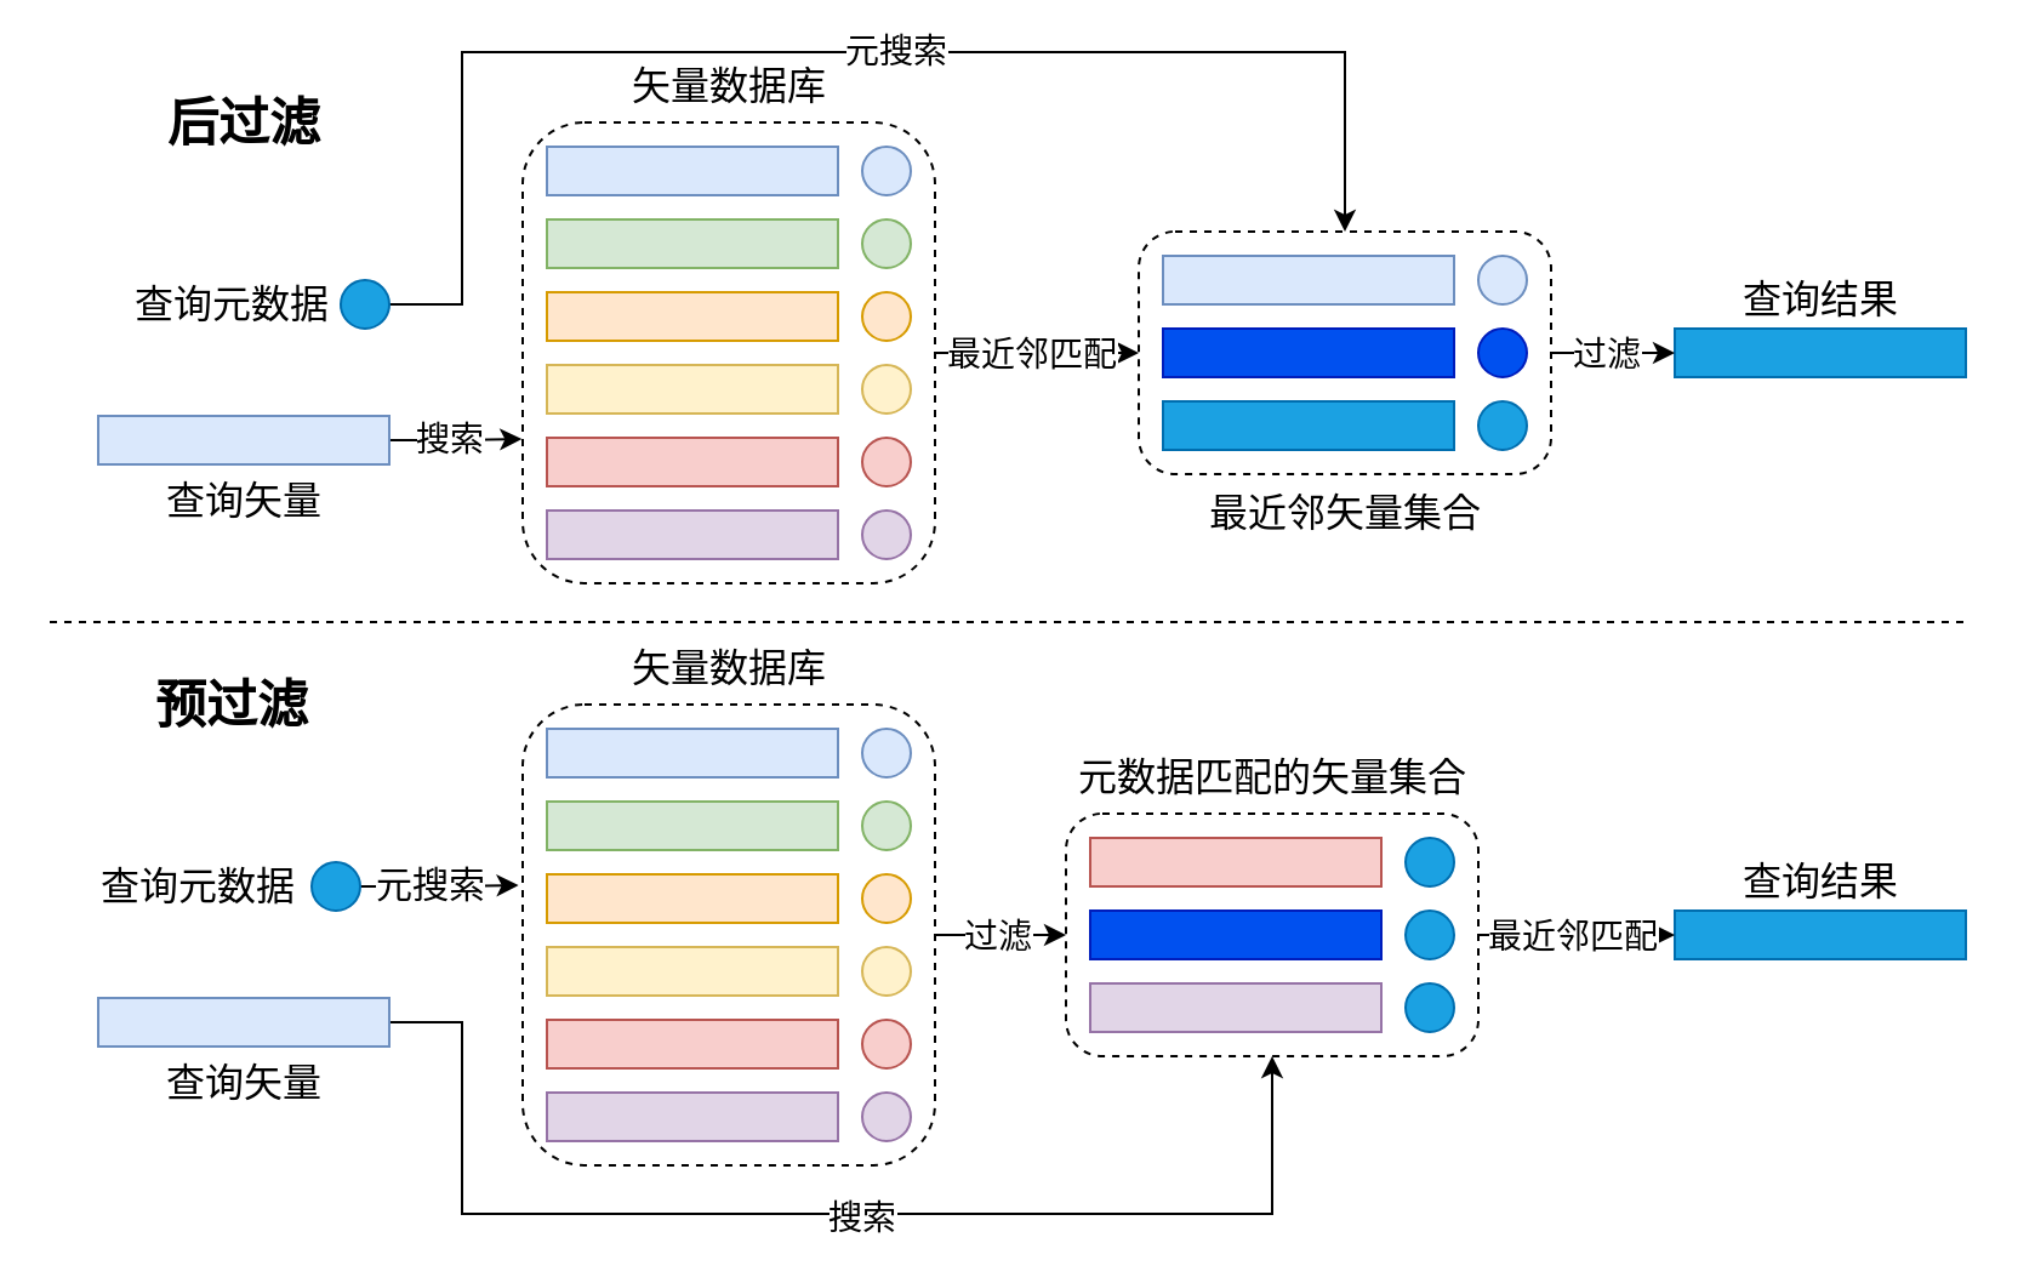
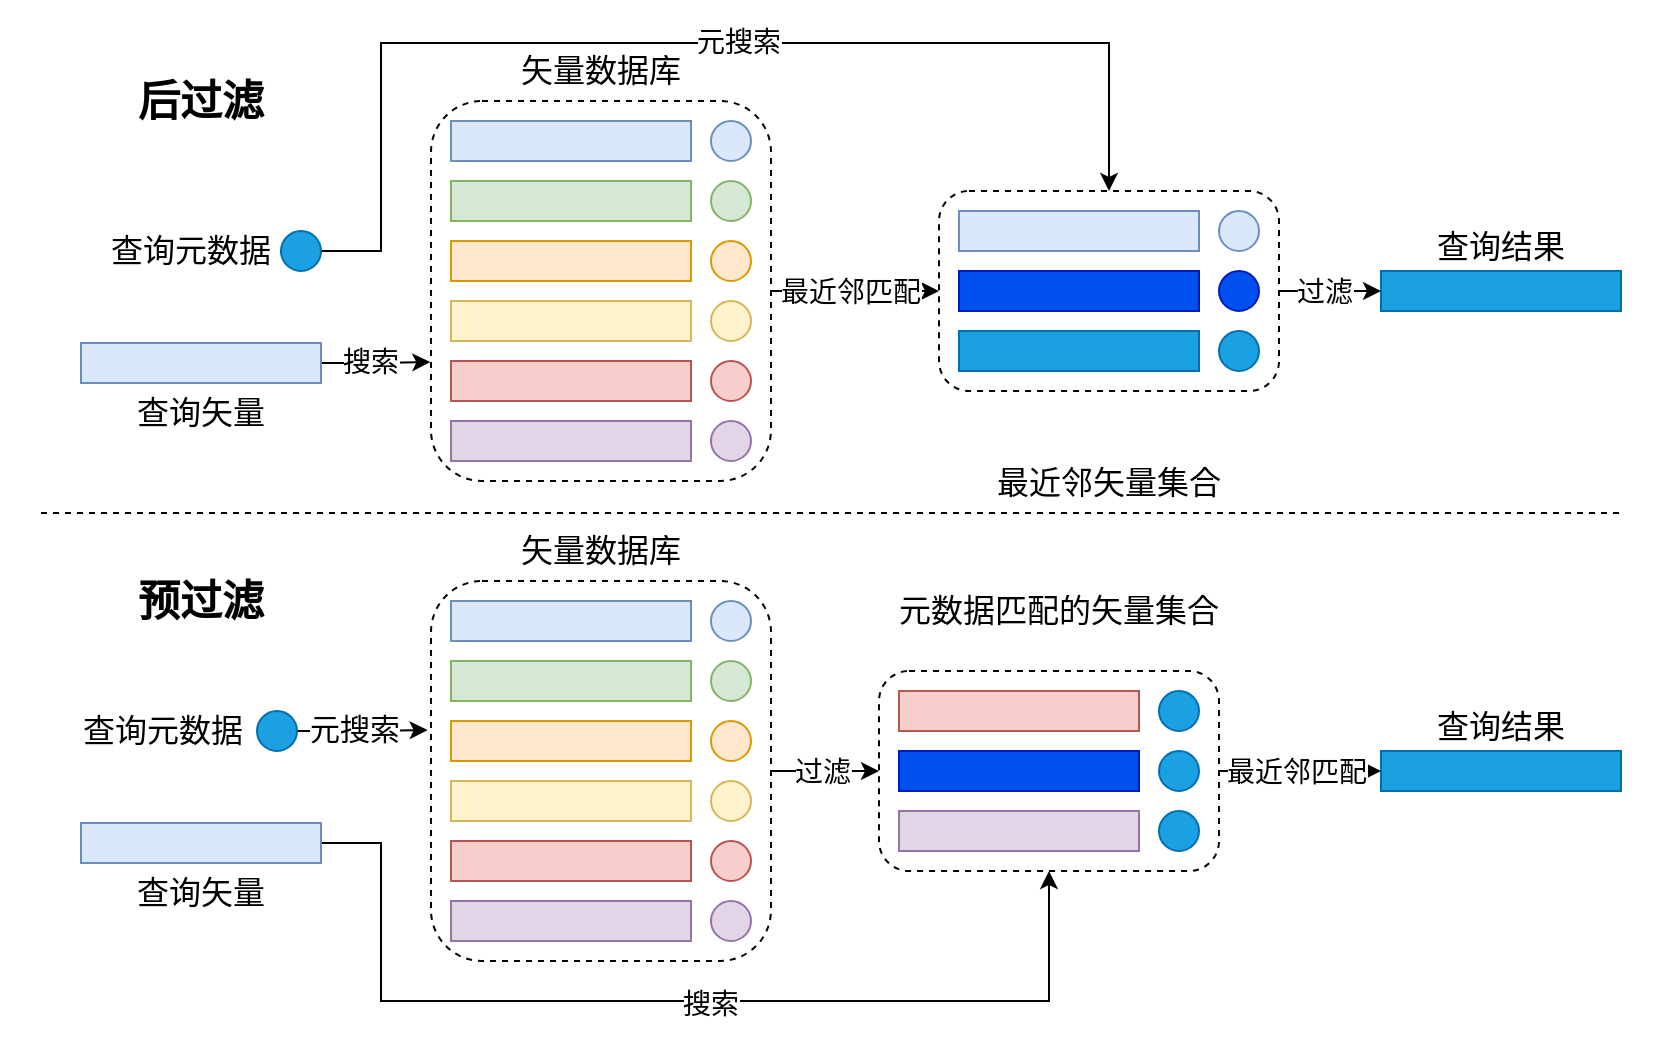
  <mxCell id="0" />
  <mxCell id="1" parent="0" />
  <mxCell id="2" style="edgeStyle=orthogonalEdgeStyle;rounded=0;orthogonalLoop=1;jettySize=auto;html=1;exitX=1;exitY=0.5;exitDx=0;exitDy=0;entryX=0;entryY=0.5;entryDx=0;entryDy=0;" parent="1" source="4" target="25" edge="1"><mxGeometry relative="1" as="geometry" /></mxCell>
  <mxCell id="3" value="最近邻匹配" style="edgeLabel;html=1;align=center;verticalAlign=middle;resizable=0;points=[];fontSize=14;" parent="2" vertex="1" connectable="0"><mxGeometry x="-0.013" relative="1" as="geometry"><mxPoint x="-2" as="offset" /></mxGeometry></mxCell>
  <mxCell id="4" value="" style="rounded=1;whiteSpace=wrap;html=1;fillColor=none;dashed=1;" parent="1" vertex="1"><mxGeometry x="215" y="50" width="170" height="190" as="geometry" /></mxCell>
  <mxCell id="5" style="edgeStyle=orthogonalEdgeStyle;rounded=0;orthogonalLoop=1;jettySize=auto;html=1;exitX=1;exitY=0.5;exitDx=0;exitDy=0;entryX=-0.002;entryY=0.687;entryDx=0;entryDy=0;entryPerimeter=0;" parent="1" source="7" target="4" edge="1"><mxGeometry relative="1" as="geometry" /></mxCell>
  <mxCell id="6" value="搜索" style="edgeLabel;html=1;align=center;verticalAlign=middle;resizable=0;points=[];fontSize=14;" parent="5" vertex="1" connectable="0"><mxGeometry x="-0.021" y="1" relative="1" as="geometry"><mxPoint x="-3" as="offset" /></mxGeometry></mxCell>
  <mxCell id="7" value="" style="rounded=0;whiteSpace=wrap;html=1;fillColor=#dae8fc;strokeColor=#6c8ebf;" parent="1" vertex="1"><mxGeometry x="40" y="171" width="120" height="20" as="geometry" /></mxCell>
  <mxCell id="8" style="edgeStyle=orthogonalEdgeStyle;rounded=0;orthogonalLoop=1;jettySize=auto;html=1;exitX=1;exitY=0.5;exitDx=0;exitDy=0;entryX=0.5;entryY=0;entryDx=0;entryDy=0;" parent="1" source="10" target="25" edge="1"><mxGeometry relative="1" as="geometry"><Array as="points"><mxPoint x="190" y="125" /><mxPoint x="190" y="21" /><mxPoint x="554" y="21" /></Array></mxGeometry></mxCell>
  <mxCell id="9" value="元搜索" style="edgeLabel;html=1;align=center;verticalAlign=middle;resizable=0;points=[];fontSize=14;" parent="8" vertex="1" connectable="0"><mxGeometry x="0.094" y="1" relative="1" as="geometry"><mxPoint x="-1" as="offset" /></mxGeometry></mxCell>
  <mxCell id="10" value="" style="ellipse;whiteSpace=wrap;html=1;aspect=fixed;fillColor=#1ba1e2;strokeColor=#006EAF;fontColor=#ffffff;" parent="1" vertex="1"><mxGeometry x="140" y="115" width="20" height="20" as="geometry" /></mxCell>
  <mxCell id="11" value="" style="rounded=0;whiteSpace=wrap;html=1;fillColor=#dae8fc;strokeColor=#6c8ebf;" parent="1" vertex="1"><mxGeometry x="225" y="60" width="120" height="20" as="geometry" /></mxCell>
  <mxCell id="12" value="" style="rounded=0;whiteSpace=wrap;html=1;fillColor=#d5e8d4;strokeColor=#82b366;" parent="1" vertex="1"><mxGeometry x="225" y="90" width="120" height="20" as="geometry" /></mxCell>
  <mxCell id="13" value="" style="rounded=0;whiteSpace=wrap;html=1;fillColor=#ffe6cc;strokeColor=#d79b00;" parent="1" vertex="1"><mxGeometry x="225" y="120" width="120" height="20" as="geometry" /></mxCell>
  <mxCell id="14" value="" style="rounded=0;whiteSpace=wrap;html=1;fillColor=#fff2cc;strokeColor=#d6b656;" parent="1" vertex="1"><mxGeometry x="225" y="150" width="120" height="20" as="geometry" /></mxCell>
  <mxCell id="15" value="" style="rounded=0;whiteSpace=wrap;html=1;fillColor=#f8cecc;strokeColor=#b85450;" parent="1" vertex="1"><mxGeometry x="225" y="180" width="120" height="20" as="geometry" /></mxCell>
  <mxCell id="16" value="" style="rounded=0;whiteSpace=wrap;html=1;fillColor=#e1d5e7;strokeColor=#9673a6;" parent="1" vertex="1"><mxGeometry x="225" y="210" width="120" height="20" as="geometry" /></mxCell>
  <mxCell id="17" value="" style="rounded=0;whiteSpace=wrap;html=1;fillColor=#dae8fc;strokeColor=#6c8ebf;" parent="1" vertex="1"><mxGeometry x="479" y="105" width="120" height="20" as="geometry" /></mxCell>
  <mxCell id="18" value="" style="rounded=0;whiteSpace=wrap;html=1;fillColor=#0050ef;strokeColor=#001DBC;fontColor=#ffffff;" parent="1" vertex="1"><mxGeometry x="479" y="135" width="120" height="20" as="geometry" /></mxCell>
  <mxCell id="19" value="" style="rounded=0;whiteSpace=wrap;html=1;fillColor=#1ba1e2;strokeColor=#006EAF;fontColor=#ffffff;" parent="1" vertex="1"><mxGeometry x="479" y="165" width="120" height="20" as="geometry" /></mxCell>
  <mxCell id="20" value="" style="rounded=0;whiteSpace=wrap;html=1;fillColor=#1ba1e2;fontColor=#ffffff;strokeColor=#006EAF;" parent="1" vertex="1"><mxGeometry x="690" y="135" width="120" height="20" as="geometry" /></mxCell>
  <mxCell id="21" value="查询元数据" style="text;html=1;align=center;verticalAlign=middle;resizable=0;points=[];autosize=1;strokeColor=none;fillColor=none;fontSize=16;" parent="1" vertex="1"><mxGeometry x="45" y="110" width="100" height="30" as="geometry" /></mxCell>
  <mxCell id="22" value="查询矢量" style="text;html=1;align=center;verticalAlign=middle;resizable=0;points=[];autosize=1;strokeColor=none;fillColor=none;fontSize=16;" parent="1" vertex="1"><mxGeometry x="55" y="191" width="90" height="30" as="geometry" /></mxCell>
  <mxCell id="23" style="edgeStyle=orthogonalEdgeStyle;rounded=0;orthogonalLoop=1;jettySize=auto;html=1;exitX=1;exitY=0.5;exitDx=0;exitDy=0;entryX=0;entryY=0.5;entryDx=0;entryDy=0;" parent="1" source="25" target="20" edge="1"><mxGeometry relative="1" as="geometry" /></mxCell>
  <mxCell id="24" value="过滤" style="edgeLabel;html=1;align=center;verticalAlign=middle;resizable=0;points=[];fontSize=14;" parent="23" vertex="1" connectable="0"><mxGeometry x="-0.268" relative="1" as="geometry"><mxPoint x="3" as="offset" /></mxGeometry></mxCell>
  <mxCell id="25" value="" style="rounded=1;whiteSpace=wrap;html=1;fillColor=none;dashed=1;" parent="1" vertex="1"><mxGeometry x="469" y="95" width="170" height="100" as="geometry" /></mxCell>
  <mxCell id="26" value="矢量数据库" style="text;html=1;align=center;verticalAlign=middle;resizable=0;points=[];autosize=1;strokeColor=none;fillColor=none;fontSize=16;" parent="1" vertex="1"><mxGeometry x="250" y="20" width="100" height="30" as="geometry" /></mxCell>
- <mxCell id="27" value="最近邻矢量集合" style="text;html=1;align=center;verticalAlign=middle;resizable=0;points=[];autosize=1;strokeColor=none;fillColor=none;fontSize=16;" parent="1" vertex="1"><mxGeometry x="484" y="196" width="140" height="30" as="geometry" /></mxCell>
+ <mxCell id="27" value="最近邻矢量集合" style="text;html=1;align=center;verticalAlign=middle;resizable=0;points=[];autosize=1;strokeColor=none;fillColor=none;fontSize=16;" parent="1" vertex="1"><mxGeometry x="484" y="226" width="140" height="30" as="geometry" /></mxCell>
  <mxCell id="28" value="" style="ellipse;whiteSpace=wrap;html=1;aspect=fixed;fillColor=#dae8fc;strokeColor=#6c8ebf;" parent="1" vertex="1"><mxGeometry x="355" y="60" width="20" height="20" as="geometry" /></mxCell>
  <mxCell id="29" value="" style="ellipse;whiteSpace=wrap;html=1;aspect=fixed;fillColor=#d5e8d4;strokeColor=#82b366;" parent="1" vertex="1"><mxGeometry x="355" y="90" width="20" height="20" as="geometry" /></mxCell>
  <mxCell id="30" value="" style="ellipse;whiteSpace=wrap;html=1;aspect=fixed;fillColor=#ffe6cc;strokeColor=#d79b00;" parent="1" vertex="1"><mxGeometry x="355" y="120" width="20" height="20" as="geometry" /></mxCell>
  <mxCell id="31" value="" style="ellipse;whiteSpace=wrap;html=1;aspect=fixed;fillColor=#fff2cc;strokeColor=#d6b656;" parent="1" vertex="1"><mxGeometry x="355" y="150" width="20" height="20" as="geometry" /></mxCell>
  <mxCell id="32" value="" style="ellipse;whiteSpace=wrap;html=1;aspect=fixed;fillColor=#f8cecc;strokeColor=#b85450;" parent="1" vertex="1"><mxGeometry x="355" y="180" width="20" height="20" as="geometry" /></mxCell>
  <mxCell id="33" value="" style="ellipse;whiteSpace=wrap;html=1;aspect=fixed;fillColor=#e1d5e7;strokeColor=#9673a6;" parent="1" vertex="1"><mxGeometry x="355" y="210" width="20" height="20" as="geometry" /></mxCell>
  <mxCell id="34" value="" style="ellipse;whiteSpace=wrap;html=1;aspect=fixed;fillColor=#dae8fc;strokeColor=#6c8ebf;" parent="1" vertex="1"><mxGeometry x="609" y="105" width="20" height="20" as="geometry" /></mxCell>
  <mxCell id="35" value="" style="ellipse;whiteSpace=wrap;html=1;aspect=fixed;fillColor=#0050ef;strokeColor=#001DBC;fontColor=#ffffff;" parent="1" vertex="1"><mxGeometry x="609" y="135" width="20" height="20" as="geometry" /></mxCell>
  <mxCell id="36" value="" style="ellipse;whiteSpace=wrap;html=1;aspect=fixed;fillColor=#1ba1e2;strokeColor=#006EAF;fontColor=#ffffff;" parent="1" vertex="1"><mxGeometry x="609" y="165" width="20" height="20" as="geometry" /></mxCell>
  <mxCell id="37" value="查询结果" style="text;html=1;align=center;verticalAlign=middle;resizable=0;points=[];autosize=1;strokeColor=none;fillColor=none;fontSize=16;" parent="1" vertex="1"><mxGeometry x="705" y="108" width="90" height="30" as="geometry" /></mxCell>
  <mxCell id="38" style="edgeStyle=orthogonalEdgeStyle;rounded=0;orthogonalLoop=1;jettySize=auto;html=1;exitX=1;exitY=0.5;exitDx=0;exitDy=0;entryX=0;entryY=0.5;entryDx=0;entryDy=0;" parent="1" source="40" target="61" edge="1"><mxGeometry relative="1" as="geometry" /></mxCell>
  <mxCell id="39" value="过滤" style="edgeLabel;html=1;align=center;verticalAlign=middle;resizable=0;points=[];fontSize=14;" parent="38" vertex="1" connectable="0"><mxGeometry x="-0.001" relative="1" as="geometry"><mxPoint x="-2" as="offset" /></mxGeometry></mxCell>
  <mxCell id="40" value="" style="rounded=1;whiteSpace=wrap;html=1;fillColor=none;dashed=1;" parent="1" vertex="1"><mxGeometry x="215" y="290" width="170" height="190" as="geometry" /></mxCell>
  <mxCell id="41" style="edgeStyle=orthogonalEdgeStyle;rounded=0;orthogonalLoop=1;jettySize=auto;html=1;exitX=1;exitY=0.5;exitDx=0;exitDy=0;entryX=0.5;entryY=1;entryDx=0;entryDy=0;" parent="1" source="43" target="61" edge="1"><mxGeometry relative="1" as="geometry"><Array as="points"><mxPoint x="190" y="421" /><mxPoint x="190" y="500" /><mxPoint x="524" y="500" /></Array></mxGeometry></mxCell>
  <mxCell id="42" value="搜索" style="edgeLabel;html=1;align=center;verticalAlign=middle;resizable=0;points=[];fontSize=14;" parent="41" vertex="1" connectable="0"><mxGeometry x="0.074" y="-1" relative="1" as="geometry"><mxPoint as="offset" /></mxGeometry></mxCell>
  <mxCell id="43" value="" style="rounded=0;whiteSpace=wrap;html=1;fillColor=#dae8fc;strokeColor=#6c8ebf;" parent="1" vertex="1"><mxGeometry x="40" y="411" width="120" height="20" as="geometry" /></mxCell>
  <mxCell id="44" style="edgeStyle=orthogonalEdgeStyle;rounded=0;orthogonalLoop=1;jettySize=auto;html=1;exitX=1;exitY=0.5;exitDx=0;exitDy=0;entryX=-0.01;entryY=0.392;entryDx=0;entryDy=0;entryPerimeter=0;" parent="1" source="46" target="40" edge="1"><mxGeometry relative="1" as="geometry" /></mxCell>
  <mxCell id="45" value="元搜索" style="edgeLabel;html=1;align=center;verticalAlign=middle;resizable=0;points=[];fontSize=15;" parent="44" vertex="1" connectable="0"><mxGeometry x="-0.24" y="4" relative="1" as="geometry"><mxPoint x="3" y="2" as="offset" /></mxGeometry></mxCell>
  <mxCell id="46" value="" style="ellipse;whiteSpace=wrap;html=1;aspect=fixed;fillColor=#1ba1e2;strokeColor=#006EAF;fontColor=#ffffff;" parent="1" vertex="1"><mxGeometry x="128" y="355" width="20" height="20" as="geometry" /></mxCell>
  <mxCell id="47" value="" style="rounded=0;whiteSpace=wrap;html=1;fillColor=#dae8fc;strokeColor=#6c8ebf;" parent="1" vertex="1"><mxGeometry x="225" y="300" width="120" height="20" as="geometry" /></mxCell>
  <mxCell id="48" value="" style="rounded=0;whiteSpace=wrap;html=1;fillColor=#d5e8d4;strokeColor=#82b366;" parent="1" vertex="1"><mxGeometry x="225" y="330" width="120" height="20" as="geometry" /></mxCell>
  <mxCell id="49" value="" style="rounded=0;whiteSpace=wrap;html=1;fillColor=#ffe6cc;strokeColor=#d79b00;" parent="1" vertex="1"><mxGeometry x="225" y="360" width="120" height="20" as="geometry" /></mxCell>
  <mxCell id="50" value="" style="rounded=0;whiteSpace=wrap;html=1;fillColor=#fff2cc;strokeColor=#d6b656;" parent="1" vertex="1"><mxGeometry x="225" y="390" width="120" height="20" as="geometry" /></mxCell>
  <mxCell id="51" value="" style="rounded=0;whiteSpace=wrap;html=1;fillColor=#f8cecc;strokeColor=#b85450;" parent="1" vertex="1"><mxGeometry x="225" y="420" width="120" height="20" as="geometry" /></mxCell>
  <mxCell id="52" value="" style="rounded=0;whiteSpace=wrap;html=1;fillColor=#e1d5e7;strokeColor=#9673a6;" parent="1" vertex="1"><mxGeometry x="225" y="450" width="120" height="20" as="geometry" /></mxCell>
  <mxCell id="53" value="" style="rounded=0;whiteSpace=wrap;html=1;fillColor=#f8cecc;strokeColor=#b85450;" parent="1" vertex="1"><mxGeometry x="449" y="345" width="120" height="20" as="geometry" /></mxCell>
  <mxCell id="54" value="" style="rounded=0;whiteSpace=wrap;html=1;fillColor=#0050ef;strokeColor=#001DBC;fontColor=#ffffff;" parent="1" vertex="1"><mxGeometry x="449" y="375" width="120" height="20" as="geometry" /></mxCell>
  <mxCell id="55" value="" style="rounded=0;whiteSpace=wrap;html=1;fillColor=#e1d5e7;strokeColor=#9673a6;" parent="1" vertex="1"><mxGeometry x="449" y="405" width="120" height="20" as="geometry" /></mxCell>
  <mxCell id="56" value="" style="rounded=0;whiteSpace=wrap;html=1;fillColor=#1ba1e2;fontColor=#ffffff;strokeColor=#006EAF;" parent="1" vertex="1"><mxGeometry x="690" y="375" width="120" height="20" as="geometry" /></mxCell>
  <mxCell id="57" value="查询元数据" style="text;html=1;align=center;verticalAlign=middle;resizable=0;points=[];autosize=1;strokeColor=none;fillColor=none;fontSize=16;" parent="1" vertex="1"><mxGeometry x="31" y="350" width="100" height="30" as="geometry" /></mxCell>
  <mxCell id="58" value="查询矢量" style="text;html=1;align=center;verticalAlign=middle;resizable=0;points=[];autosize=1;strokeColor=none;fillColor=none;fontSize=16;" parent="1" vertex="1"><mxGeometry x="55" y="431" width="90" height="30" as="geometry" /></mxCell>
  <mxCell id="59" style="edgeStyle=orthogonalEdgeStyle;rounded=0;orthogonalLoop=1;jettySize=auto;html=1;exitX=1;exitY=0.5;exitDx=0;exitDy=0;entryX=0;entryY=0.5;entryDx=0;entryDy=0;" parent="1" source="61" target="56" edge="1"><mxGeometry relative="1" as="geometry" /></mxCell>
  <mxCell id="60" value="最近邻匹配" style="edgeLabel;html=1;align=center;verticalAlign=middle;resizable=0;points=[];fontSize=14;" parent="59" vertex="1" connectable="0"><mxGeometry x="-0.268" relative="1" as="geometry"><mxPoint x="8" as="offset" /></mxGeometry></mxCell>
  <mxCell id="61" value="" style="rounded=1;whiteSpace=wrap;html=1;fillColor=none;dashed=1;" parent="1" vertex="1"><mxGeometry x="439" y="335" width="170" height="100" as="geometry" /></mxCell>
  <mxCell id="62" value="矢量数据库" style="text;html=1;align=center;verticalAlign=middle;resizable=0;points=[];autosize=1;strokeColor=none;fillColor=none;fontSize=16;" parent="1" vertex="1"><mxGeometry x="250" y="260" width="100" height="30" as="geometry" /></mxCell>
- <mxCell id="63" value="元数据匹配的矢量集合" style="text;html=1;align=center;verticalAlign=middle;resizable=0;points=[];autosize=1;strokeColor=none;fillColor=none;fontSize=16;" parent="1" vertex="1"><mxGeometry x="434" y="305" width="180" height="30" as="geometry" /></mxCell>
+ <mxCell id="63" value="元数据匹配的矢量集合" style="text;html=1;align=center;verticalAlign=middle;resizable=0;points=[];autosize=1;strokeColor=none;fillColor=none;fontSize=16;" parent="1" vertex="1"><mxGeometry x="439" y="290" width="180" height="30" as="geometry" /></mxCell>
  <mxCell id="64" value="" style="ellipse;whiteSpace=wrap;html=1;aspect=fixed;fillColor=#dae8fc;strokeColor=#6c8ebf;" parent="1" vertex="1"><mxGeometry x="355" y="300" width="20" height="20" as="geometry" /></mxCell>
  <mxCell id="65" value="" style="ellipse;whiteSpace=wrap;html=1;aspect=fixed;fillColor=#d5e8d4;strokeColor=#82b366;" parent="1" vertex="1"><mxGeometry x="355" y="330" width="20" height="20" as="geometry" /></mxCell>
  <mxCell id="66" value="" style="ellipse;whiteSpace=wrap;html=1;aspect=fixed;fillColor=#ffe6cc;strokeColor=#d79b00;" parent="1" vertex="1"><mxGeometry x="355" y="360" width="20" height="20" as="geometry" /></mxCell>
  <mxCell id="67" value="" style="ellipse;whiteSpace=wrap;html=1;aspect=fixed;fillColor=#fff2cc;strokeColor=#d6b656;" parent="1" vertex="1"><mxGeometry x="355" y="390" width="20" height="20" as="geometry" /></mxCell>
  <mxCell id="68" value="" style="ellipse;whiteSpace=wrap;html=1;aspect=fixed;fillColor=#f8cecc;strokeColor=#b85450;" parent="1" vertex="1"><mxGeometry x="355" y="420" width="20" height="20" as="geometry" /></mxCell>
  <mxCell id="69" value="" style="ellipse;whiteSpace=wrap;html=1;aspect=fixed;fillColor=#e1d5e7;strokeColor=#9673a6;" parent="1" vertex="1"><mxGeometry x="355" y="450" width="20" height="20" as="geometry" /></mxCell>
  <mxCell id="70" value="" style="ellipse;whiteSpace=wrap;html=1;aspect=fixed;fillColor=#1ba1e2;strokeColor=#006EAF;fontColor=#ffffff;" parent="1" vertex="1"><mxGeometry x="579" y="345" width="20" height="20" as="geometry" /></mxCell>
  <mxCell id="71" value="" style="ellipse;whiteSpace=wrap;html=1;aspect=fixed;fillColor=#1ba1e2;strokeColor=#006EAF;fontColor=#ffffff;" parent="1" vertex="1"><mxGeometry x="579" y="375" width="20" height="20" as="geometry" /></mxCell>
  <mxCell id="72" value="" style="ellipse;whiteSpace=wrap;html=1;aspect=fixed;fillColor=#1ba1e2;strokeColor=#006EAF;fontColor=#ffffff;" parent="1" vertex="1"><mxGeometry x="579" y="405" width="20" height="20" as="geometry" /></mxCell>
  <mxCell id="73" value="查询结果" style="text;html=1;align=center;verticalAlign=middle;resizable=0;points=[];autosize=1;strokeColor=none;fillColor=none;fontSize=16;" parent="1" vertex="1"><mxGeometry x="705" y="348" width="90" height="30" as="geometry" /></mxCell>
  <mxCell id="74" value="" style="endArrow=none;dashed=1;html=1;rounded=0;" parent="1" edge="1"><mxGeometry width="50" height="50" relative="1" as="geometry"><mxPoint y="256" as="sourcePoint" x="20" /><mxPoint x="810" y="256" as="targetPoint" /></mxGeometry></mxCell>
  <mxCell id="75" value="后过滤" style="text;html=1;align=center;verticalAlign=middle;resizable=0;points=[];autosize=1;strokeColor=none;fillColor=none;fontStyle=1;fontSize=21;" parent="1" vertex="1"><mxGeometry x="55" y="30" width="90" height="40" as="geometry" /></mxCell>
- <mxCell id="76" value="预过滤" style="text;html=1;align=center;verticalAlign=middle;resizable=0;points=[];autosize=1;strokeColor=none;fillColor=none;fontStyle=1;fontSize=21;" parent="1" vertex="1"><mxGeometry x="50" y="270" width="90" height="40" as="geometry" /></mxCell>
+ <mxCell id="76" value="预过滤" style="text;html=1;align=center;verticalAlign=middle;resizable=0;points=[];autosize=1;strokeColor=none;fillColor=none;fontStyle=1;fontSize=21;" parent="1" vertex="1"><mxGeometry x="55" y="280" width="90" height="40" as="geometry" /></mxCell>
